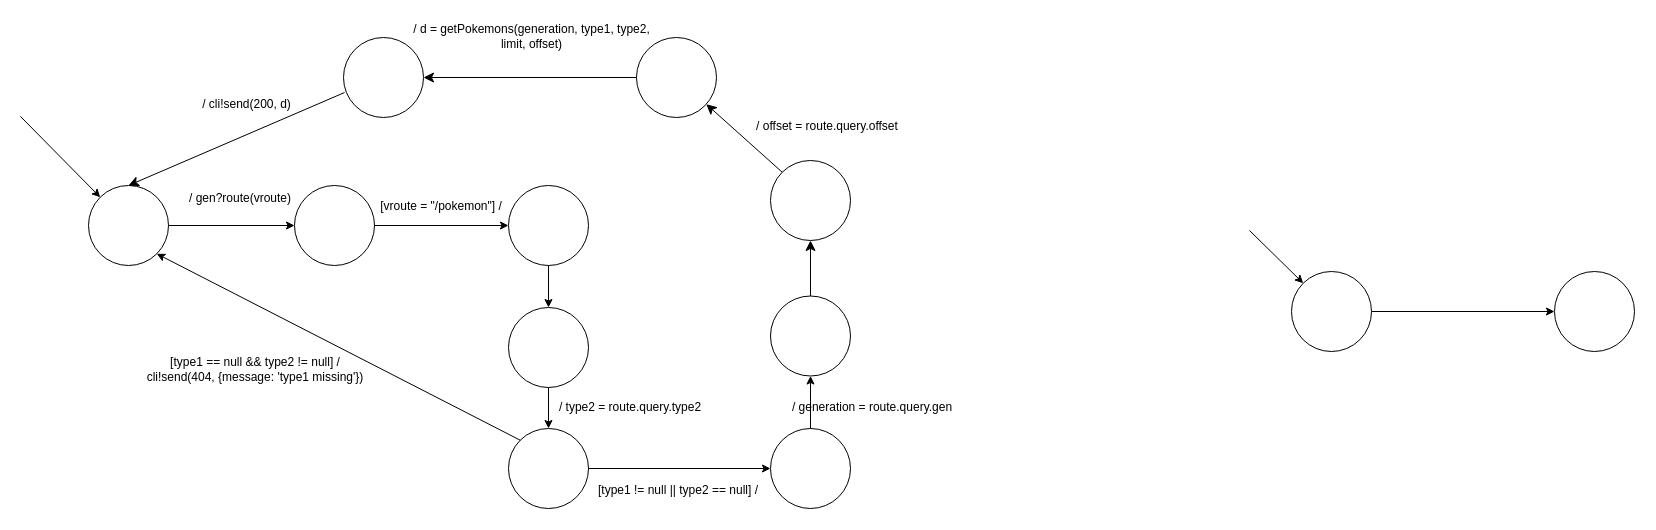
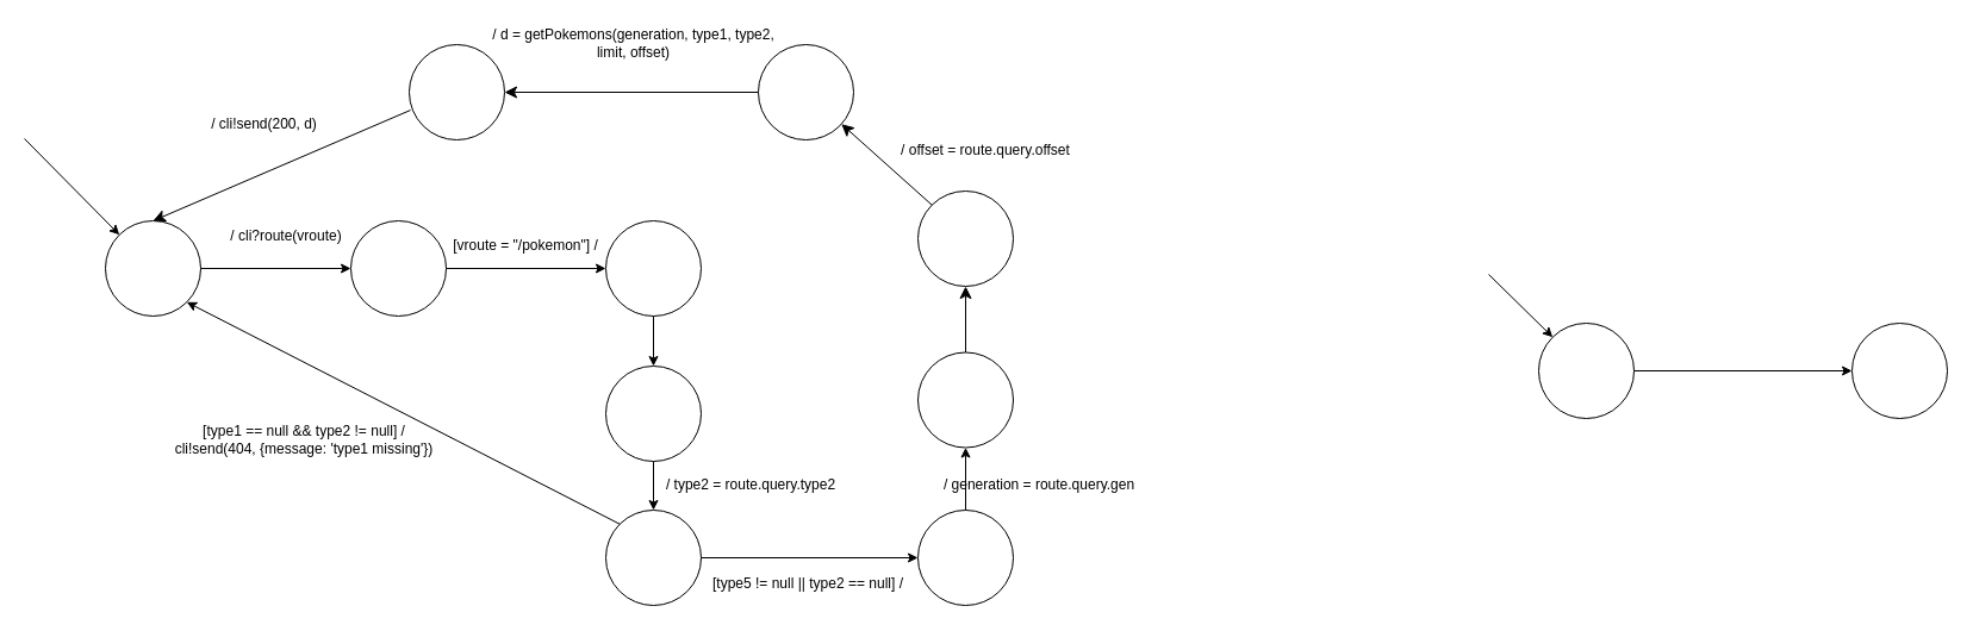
  <mxCell id="0" />
  <mxCell id="1" parent="0" />
  <mxCell id="2" value="" style="ellipse;whiteSpace=wrap;html=1;aspect=fixed;" parent="1" vertex="1"><mxGeometry x="88" y="185" width="80" height="80" as="geometry" /></mxCell>
  <mxCell id="3" value="" style="endArrow=classic;html=1;rounded=0;entryX=0;entryY=0;entryDx=0;entryDy=0;" parent="1" target="2" edge="1"><mxGeometry width="50" height="50" relative="1" as="geometry"><mxPoint x="20" y="116" as="sourcePoint" /><mxPoint x="13" y="216" as="targetPoint" /></mxGeometry></mxCell>
  <mxCell id="4" value="" style="ellipse;whiteSpace=wrap;html=1;aspect=fixed;" parent="1" vertex="1"><mxGeometry x="294" y="185" width="80" height="80" as="geometry" /></mxCell>
  <mxCell id="5" value="" style="endArrow=classic;html=1;rounded=0;entryX=0;entryY=0.5;entryDx=0;entryDy=0;exitX=1;exitY=0.5;exitDx=0;exitDy=0;" parent="1" source="2" target="4" edge="1"><mxGeometry width="50" height="50" relative="1" as="geometry"><mxPoint x="311" y="160" as="sourcePoint" /><mxPoint x="304" y="260" as="targetPoint" /></mxGeometry></mxCell>
- <mxCell id="6" value="/ gen?route(vroute)" style="text;html=1;align=center;verticalAlign=middle;whiteSpace=wrap;rounded=0;" parent="1" vertex="1"><mxGeometry x="185" y="183" width="110" height="30" as="geometry" /></mxCell>
+ <mxCell id="6" value="/ cli?route(vroute)" style="text;html=1;align=center;verticalAlign=middle;whiteSpace=wrap;rounded=0;" parent="1" vertex="1"><mxGeometry x="185" y="183" width="110" height="30" as="geometry" /></mxCell>
  <mxCell id="7" value="" style="endArrow=classic;html=1;rounded=0;entryX=0;entryY=0.5;entryDx=0;entryDy=0;exitX=1;exitY=0.5;exitDx=0;exitDy=0;" parent="1" source="4" target="8" edge="1"><mxGeometry width="50" height="50" relative="1" as="geometry"><mxPoint x="382" y="325" as="sourcePoint" /><mxPoint x="432" y="275" as="targetPoint" /></mxGeometry></mxCell>
  <mxCell id="8" value="" style="ellipse;whiteSpace=wrap;html=1;aspect=fixed;" parent="1" vertex="1"><mxGeometry x="508" y="185" width="80" height="80" as="geometry" /></mxCell>
  <mxCell id="9" value="[vroute = &quot;/pokemon&quot;] /" style="text;html=1;align=center;verticalAlign=middle;whiteSpace=wrap;rounded=0;" parent="1" vertex="1"><mxGeometry x="378" y="191" width="126" height="30" as="geometry" /></mxCell>
  <mxCell id="10" value="" style="ellipse;whiteSpace=wrap;html=1;aspect=fixed;" parent="1" vertex="1"><mxGeometry x="508" y="307" width="80" height="80" as="geometry" /></mxCell>
  <mxCell id="11" value="" style="endArrow=classic;html=1;rounded=0;entryX=0.5;entryY=0;entryDx=0;entryDy=0;exitX=0.5;exitY=1;exitDx=0;exitDy=0;" parent="1" source="8" target="10" edge="1"><mxGeometry width="50" height="50" relative="1" as="geometry"><mxPoint x="382" y="325" as="sourcePoint" /><mxPoint x="432" y="275" as="targetPoint" /></mxGeometry></mxCell>
  <mxCell id="12" value="" style="ellipse;whiteSpace=wrap;html=1;aspect=fixed;" parent="1" vertex="1"><mxGeometry x="508" y="428" width="80" height="80" as="geometry" /></mxCell>
  <mxCell id="13" value="" style="endArrow=classic;html=1;rounded=0;entryX=0.5;entryY=0;entryDx=0;entryDy=0;exitX=0.5;exitY=1;exitDx=0;exitDy=0;" parent="1" source="10" target="12" edge="1"><mxGeometry width="50" height="50" relative="1" as="geometry"><mxPoint x="548" y="425" as="sourcePoint" /><mxPoint x="432" y="435" as="targetPoint" /></mxGeometry></mxCell>
  <mxCell id="14" value="/ type2 = route.query.type2" style="text;html=1;align=center;verticalAlign=middle;whiteSpace=wrap;rounded=0;" parent="1" vertex="1"><mxGeometry x="556" y="392" width="148" height="30" as="geometry" /></mxCell>
  <mxCell id="15" value="" style="endArrow=classic;html=1;rounded=0;entryX=1;entryY=1;entryDx=0;entryDy=0;exitX=0;exitY=0;exitDx=0;exitDy=0;" parent="1" source="12" target="2" edge="1"><mxGeometry width="50" height="50" relative="1" as="geometry"><mxPoint x="280" y="412" as="sourcePoint" /><mxPoint x="330" y="362" as="targetPoint" /></mxGeometry></mxCell>
  <mxCell id="16" value=" [type1 == null &amp;amp;&amp;amp; type2 != null] / cli!send(404, {message: 'type1 missing'})" style="text;html=1;align=center;verticalAlign=middle;whiteSpace=wrap;rounded=0;" parent="1" vertex="1"><mxGeometry x="143" y="354" width="224" height="30" as="geometry" /></mxCell>
  <mxCell id="17" value="" style="ellipse;whiteSpace=wrap;html=1;aspect=fixed;" parent="1" vertex="1"><mxGeometry x="770" y="428" width="80" height="80" as="geometry" /></mxCell>
  <mxCell id="18" value="" style="endArrow=classic;html=1;rounded=0;entryX=0;entryY=0.5;entryDx=0;entryDy=0;exitX=1;exitY=0.5;exitDx=0;exitDy=0;" parent="1" source="12" target="17" edge="1"><mxGeometry width="50" height="50" relative="1" as="geometry"><mxPoint x="280" y="489" as="sourcePoint" /><mxPoint x="330" y="439" as="targetPoint" /></mxGeometry></mxCell>
- <mxCell id="19" value="[type1 != null || type2 == null] /" style="text;html=1;align=center;verticalAlign=middle;whiteSpace=wrap;rounded=0;" parent="1" vertex="1"><mxGeometry x="591" y="475" width="174" height="30" as="geometry" /></mxCell>
+ <mxCell id="19" value="[type5 != null || type2 == null] /" style="text;html=1;align=center;verticalAlign=middle;whiteSpace=wrap;rounded=0;" parent="1" vertex="1"><mxGeometry x="591" y="475" width="174" height="30" as="geometry" /></mxCell>
  <mxCell id="20" value="" style="ellipse;whiteSpace=wrap;html=1;aspect=fixed;" parent="1" vertex="1"><mxGeometry x="770" y="295.5" width="80" height="80" as="geometry" /></mxCell>
  <mxCell id="21" value="" style="endArrow=classic;html=1;rounded=0;fontSize=12;startSize=8;endSize=8;exitX=0.5;exitY=0;exitDx=0;exitDy=0;entryX=0.5;entryY=1;entryDx=0;entryDy=0;" parent="1" source="20" target="22" edge="1"><mxGeometry width="50" height="50" relative="1" as="geometry"><mxPoint x="765" y="305" as="sourcePoint" /><mxPoint x="815" y="255" as="targetPoint" /></mxGeometry></mxCell>
  <mxCell id="22" value="" style="ellipse;whiteSpace=wrap;html=1;aspect=fixed;" parent="1" vertex="1"><mxGeometry x="770" y="160" width="80" height="80" as="geometry" /></mxCell>
  <mxCell id="23" value="/ generation = route.query.gen" style="text;html=1;align=center;verticalAlign=middle;whiteSpace=wrap;rounded=0;;fontSize=12;" parent="1" vertex="1"><mxGeometry x="788" y="391" width="168" height="31" as="geometry" /></mxCell>
  <mxCell id="24" value="" style="ellipse;whiteSpace=wrap;html=1;aspect=fixed;" parent="1" vertex="1"><mxGeometry x="636" y="37" width="80" height="80" as="geometry" /></mxCell>
  <mxCell id="25" value="" style="endArrow=classic;html=1;rounded=0;fontSize=12;startSize=8;endSize=8;exitX=0;exitY=0;exitDx=0;exitDy=0;" parent="1" source="22" target="24" edge="1"><mxGeometry width="50" height="50" relative="1" as="geometry"><mxPoint x="883" y="181" as="sourcePoint" /><mxPoint x="936" y="119" as="targetPoint" /></mxGeometry></mxCell>
  <mxCell id="26" value="/ offset = route.query.offset" style="text;html=1;align=center;verticalAlign=middle;whiteSpace=wrap;rounded=0;;fontSize=12;" parent="1" vertex="1"><mxGeometry x="749" y="116.5" width="156" height="18.5" as="geometry" /></mxCell>
  <mxCell id="27" value="" style="ellipse;whiteSpace=wrap;html=1;aspect=fixed;" parent="1" vertex="1"><mxGeometry x="343" y="37" width="80" height="80" as="geometry" /></mxCell>
  <mxCell id="28" value="" style="endArrow=classic;html=1;rounded=0;fontSize=12;startSize=8;endSize=8;exitX=0;exitY=0.5;exitDx=0;exitDy=0;entryX=1;entryY=0.5;entryDx=0;entryDy=0;" parent="1" source="24" target="27" edge="1"><mxGeometry width="50" height="50" relative="1" as="geometry"><mxPoint x="447.996" y="9.996" as="sourcePoint" /><mxPoint x="726.564" y="17.564" as="targetPoint" /></mxGeometry></mxCell>
  <mxCell id="29" value="" style="endArrow=classic;html=1;rounded=0;fontSize=12;startSize=8;endSize=8;exitX=0.013;exitY=0.688;exitDx=0;exitDy=0;entryX=0.5;entryY=0;entryDx=0;entryDy=0;exitPerimeter=0;" parent="1" source="27" target="2" edge="1"><mxGeometry width="50" height="50" relative="1" as="geometry"><mxPoint x="683" y="-33" as="sourcePoint" /><mxPoint x="698" y="-126" as="targetPoint" /></mxGeometry></mxCell>
  <mxCell id="30" value="/ d = getPokemons(generation, type1, type2, limit, offset)" style="text;html=1;align=center;verticalAlign=middle;whiteSpace=wrap;rounded=0;;fontSize=12;" parent="1" vertex="1"><mxGeometry x="400" y="20" width="263" height="31" as="geometry" /></mxCell>
  <mxCell id="31" value="" style="endArrow=classic;html=1;rounded=0;entryX=0.5;entryY=1;entryDx=0;entryDy=0;exitX=0.5;exitY=0;exitDx=0;exitDy=0;" parent="1" source="17" target="20" edge="1"><mxGeometry width="50" height="50" relative="1" as="geometry"><mxPoint x="916" y="328" as="sourcePoint" /><mxPoint x="966" y="278" as="targetPoint" /></mxGeometry></mxCell>
- <mxCell id="32" value="/ cli!send(200, d)" style="text;html=1;align=center;verticalAlign=middle;whiteSpace=wrap;rounded=0;" parent="1" vertex="1"><mxGeometry x="200" y="89" width="93" height="30" as="geometry" /></mxCell>
+ <mxCell id="32" value="/ cli!send(200, d)" style="text;html=1;align=center;verticalAlign=middle;whiteSpace=wrap;rounded=0;" parent="1" vertex="1"><mxGeometry x="175" y="89" width="93" height="30" as="geometry" /></mxCell>
  <mxCell id="33" value="" style="ellipse;whiteSpace=wrap;html=1;aspect=fixed;" vertex="1" parent="1"><mxGeometry x="1291" y="271" width="80" height="80" as="geometry" /></mxCell>
  <mxCell id="34" value="" style="endArrow=classic;html=1;rounded=0;entryX=0;entryY=0;entryDx=0;entryDy=0;" edge="1" parent="1" target="33"><mxGeometry width="50" height="50" relative="1" as="geometry"><mxPoint x="1249" y="230" as="sourcePoint" /><mxPoint x="1342" y="286" as="targetPoint" /></mxGeometry></mxCell>
  <mxCell id="35" value="" style="ellipse;whiteSpace=wrap;html=1;aspect=fixed;" vertex="1" parent="1"><mxGeometry x="1554" y="271" width="80" height="80" as="geometry" /></mxCell>
  <mxCell id="36" value="" style="endArrow=classic;html=1;rounded=0;entryX=0;entryY=0.5;entryDx=0;entryDy=0;exitX=1;exitY=0.5;exitDx=0;exitDy=0;" edge="1" parent="1" source="33" target="35"><mxGeometry width="50" height="50" relative="1" as="geometry"><mxPoint x="1519" y="363" as="sourcePoint" /><mxPoint x="1569" y="313" as="targetPoint" /></mxGeometry></mxCell>
